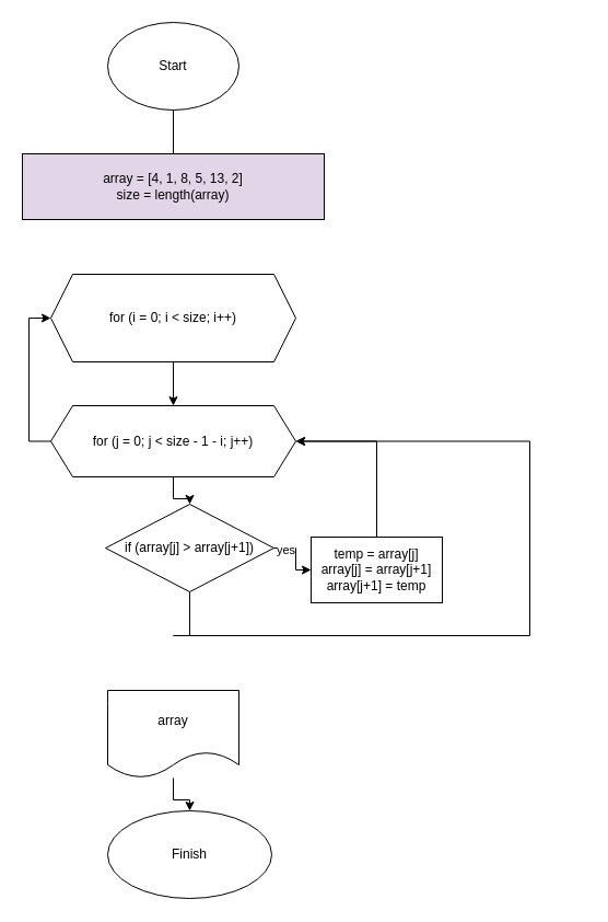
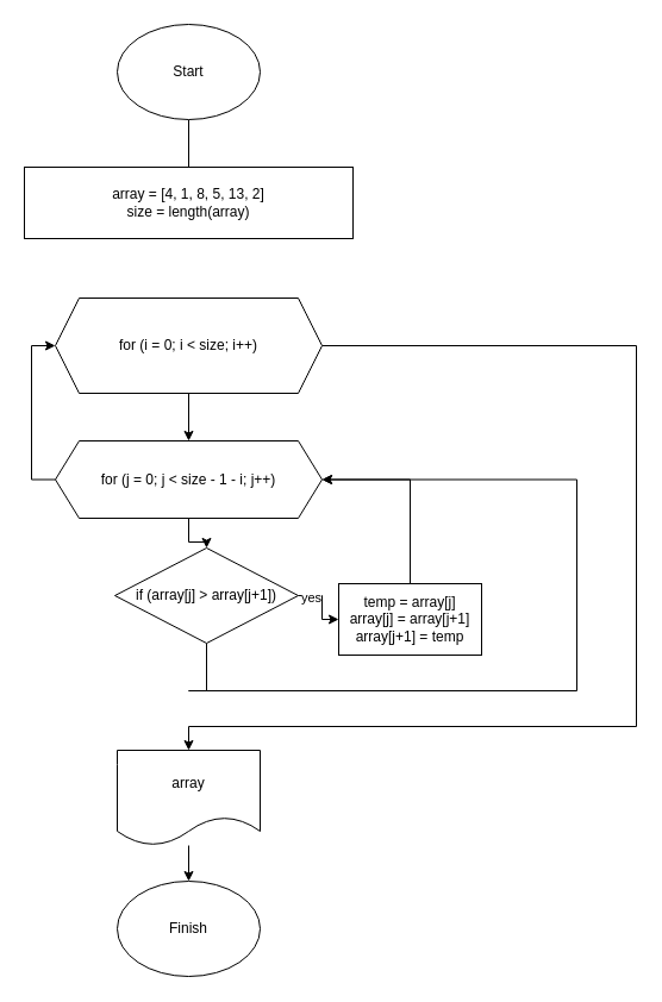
  <mxCell id="0" />
  <mxCell id="1" parent="0" />
  <mxCell id="2" value="" style="edgeStyle=orthogonalEdgeStyle;rounded=0;orthogonalLoop=1;jettySize=auto;html=1;endArrow=none;" edge="1" parent="1" source="3" target="5"><mxGeometry relative="1" as="geometry" /></mxCell>
  <mxCell id="3" value="Start" style="ellipse;whiteSpace=wrap;html=1;" vertex="1" parent="1"><mxGeometry x="98" y="20" width="120" height="80" as="geometry" /></mxCell>
- <mxCell id="4" value="Finish" style="ellipse;whiteSpace=wrap;html=1;" vertex="1" parent="1"><mxGeometry x="98" y="740" width="150" height="80" as="geometry" /></mxCell>
- <mxCell id="5" value="array = [4, 1, 8, 5, 13, 2]&lt;br&gt;size = length(array)" style="rounded=0;whiteSpace=wrap;html=1;fillColor=#e1d5e7;" vertex="1" parent="1"><mxGeometry x="20" y="140" width="276" height="60" as="geometry" /></mxCell>
+ <mxCell id="4" value="Finish" style="ellipse;whiteSpace=wrap;html=1;" vertex="1" parent="1"><mxGeometry x="98" y="740" width="120" height="80" as="geometry" /></mxCell>
+ <mxCell id="5" value="array = [4, 1, 8, 5, 13, 2]&lt;br&gt;size = length(array)" style="rounded=0;whiteSpace=wrap;html=1;" vertex="1" parent="1"><mxGeometry x="20" y="140" width="276" height="60" as="geometry" /></mxCell>
  <mxCell id="6" value="" style="edgeStyle=orthogonalEdgeStyle;rounded=0;orthogonalLoop=1;jettySize=auto;html=1;" edge="1" parent="1" source="8" target="11"><mxGeometry relative="1" as="geometry" /></mxCell>
+ <mxCell id="7" style="edgeStyle=orthogonalEdgeStyle;rounded=0;orthogonalLoop=1;jettySize=auto;html=1;entryX=0.5;entryY=0;entryDx=0;entryDy=0;" edge="1" parent="1" source="8" target="19"><mxGeometry relative="1" as="geometry"><Array as="points"><mxPoint x="534" y="290" /><mxPoint x="534" y="610" /><mxPoint x="158" y="610" /></Array></mxGeometry></mxCell>
  <mxCell id="8" value="for (i = 0; i &amp;lt; size; i++)" style="shape=hexagon;perimeter=hexagonPerimeter2;whiteSpace=wrap;html=1;fixedSize=1;" vertex="1" parent="1"><mxGeometry x="46" y="250" width="224" height="80" as="geometry" /></mxCell>
  <mxCell id="9" value="" style="edgeStyle=orthogonalEdgeStyle;rounded=0;orthogonalLoop=1;jettySize=auto;html=1;" edge="1" parent="1" source="11" target="15"><mxGeometry relative="1" as="geometry" /></mxCell>
  <mxCell id="10" style="edgeStyle=orthogonalEdgeStyle;rounded=0;orthogonalLoop=1;jettySize=auto;html=1;entryX=0;entryY=0.5;entryDx=0;entryDy=0;exitX=0;exitY=0.5;exitDx=0;exitDy=0;" edge="1" parent="1" source="11" target="8"><mxGeometry relative="1" as="geometry" /></mxCell>
  <mxCell id="11" value="for (j = 0; j &amp;lt; size - 1 - i; j++)" style="shape=hexagon;perimeter=hexagonPerimeter2;whiteSpace=wrap;html=1;fixedSize=1;" vertex="1" parent="1"><mxGeometry x="46" y="370" width="224" height="65" as="geometry" /></mxCell>
  <mxCell id="12" value="" style="edgeStyle=orthogonalEdgeStyle;rounded=0;orthogonalLoop=1;jettySize=auto;html=1;" edge="1" parent="1" source="15" target="17"><mxGeometry relative="1" as="geometry" /></mxCell>
  <mxCell id="13" value="yes" style="edgeLabel;html=1;align=center;verticalAlign=middle;resizable=0;points=[];" vertex="1" connectable="0" parent="12"><mxGeometry x="-0.633" y="-1" relative="1" as="geometry"><mxPoint as="offset" /></mxGeometry></mxCell>
  <mxCell id="14" style="edgeStyle=orthogonalEdgeStyle;rounded=0;orthogonalLoop=1;jettySize=auto;html=1;entryX=1;entryY=0.5;entryDx=0;entryDy=0;exitX=0.5;exitY=1;exitDx=0;exitDy=0;" edge="1" parent="1" source="15" target="11"><mxGeometry relative="1" as="geometry"><Array as="points"><mxPoint x="158" y="580" /><mxPoint x="484" y="580" /><mxPoint x="484" y="410" /></Array></mxGeometry></mxCell>
  <mxCell id="15" value="if (array[j] &amp;gt; array[j+1])" style="rhombus;whiteSpace=wrap;html=1;" vertex="1" parent="1"><mxGeometry x="96" y="460" width="154" height="80" as="geometry" /></mxCell>
  <mxCell id="16" style="edgeStyle=orthogonalEdgeStyle;rounded=0;orthogonalLoop=1;jettySize=auto;html=1;entryX=1;entryY=0.5;entryDx=0;entryDy=0;exitX=0.5;exitY=0;exitDx=0;exitDy=0;" edge="1" parent="1" source="17" target="11"><mxGeometry relative="1" as="geometry" /></mxCell>
  <mxCell id="17" value="temp = array[j]&lt;br&gt;array[j] = array[j+1]&lt;br&gt;array[j+1] = temp" style="rounded=0;whiteSpace=wrap;html=1;" vertex="1" parent="1"><mxGeometry x="284" y="490" width="120" height="60" as="geometry" /></mxCell>
  <mxCell id="18" value="" style="edgeStyle=orthogonalEdgeStyle;rounded=0;orthogonalLoop=1;jettySize=auto;html=1;" edge="1" parent="1" source="19" target="4"><mxGeometry relative="1" as="geometry" /></mxCell>
  <mxCell id="19" value="array" style="shape=document;whiteSpace=wrap;html=1;boundedLbl=1;" vertex="1" parent="1"><mxGeometry x="98" y="630" width="120" height="80" as="geometry" /></mxCell>
